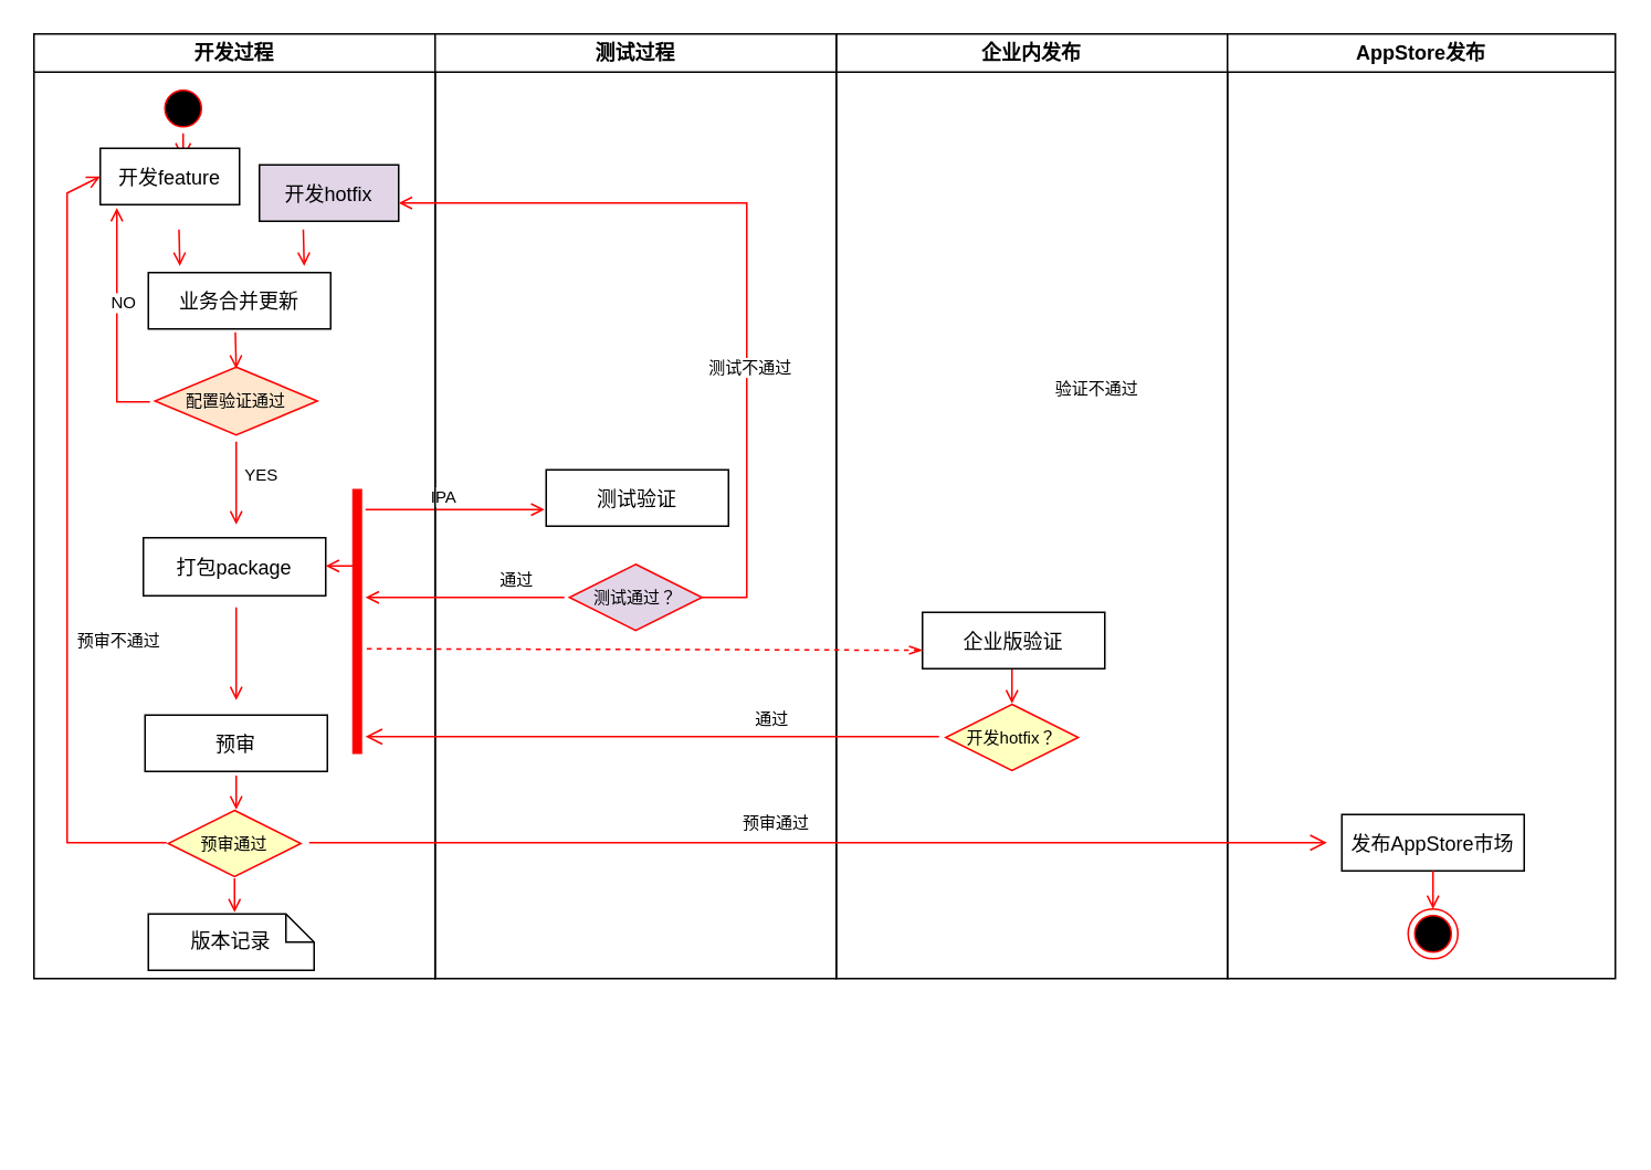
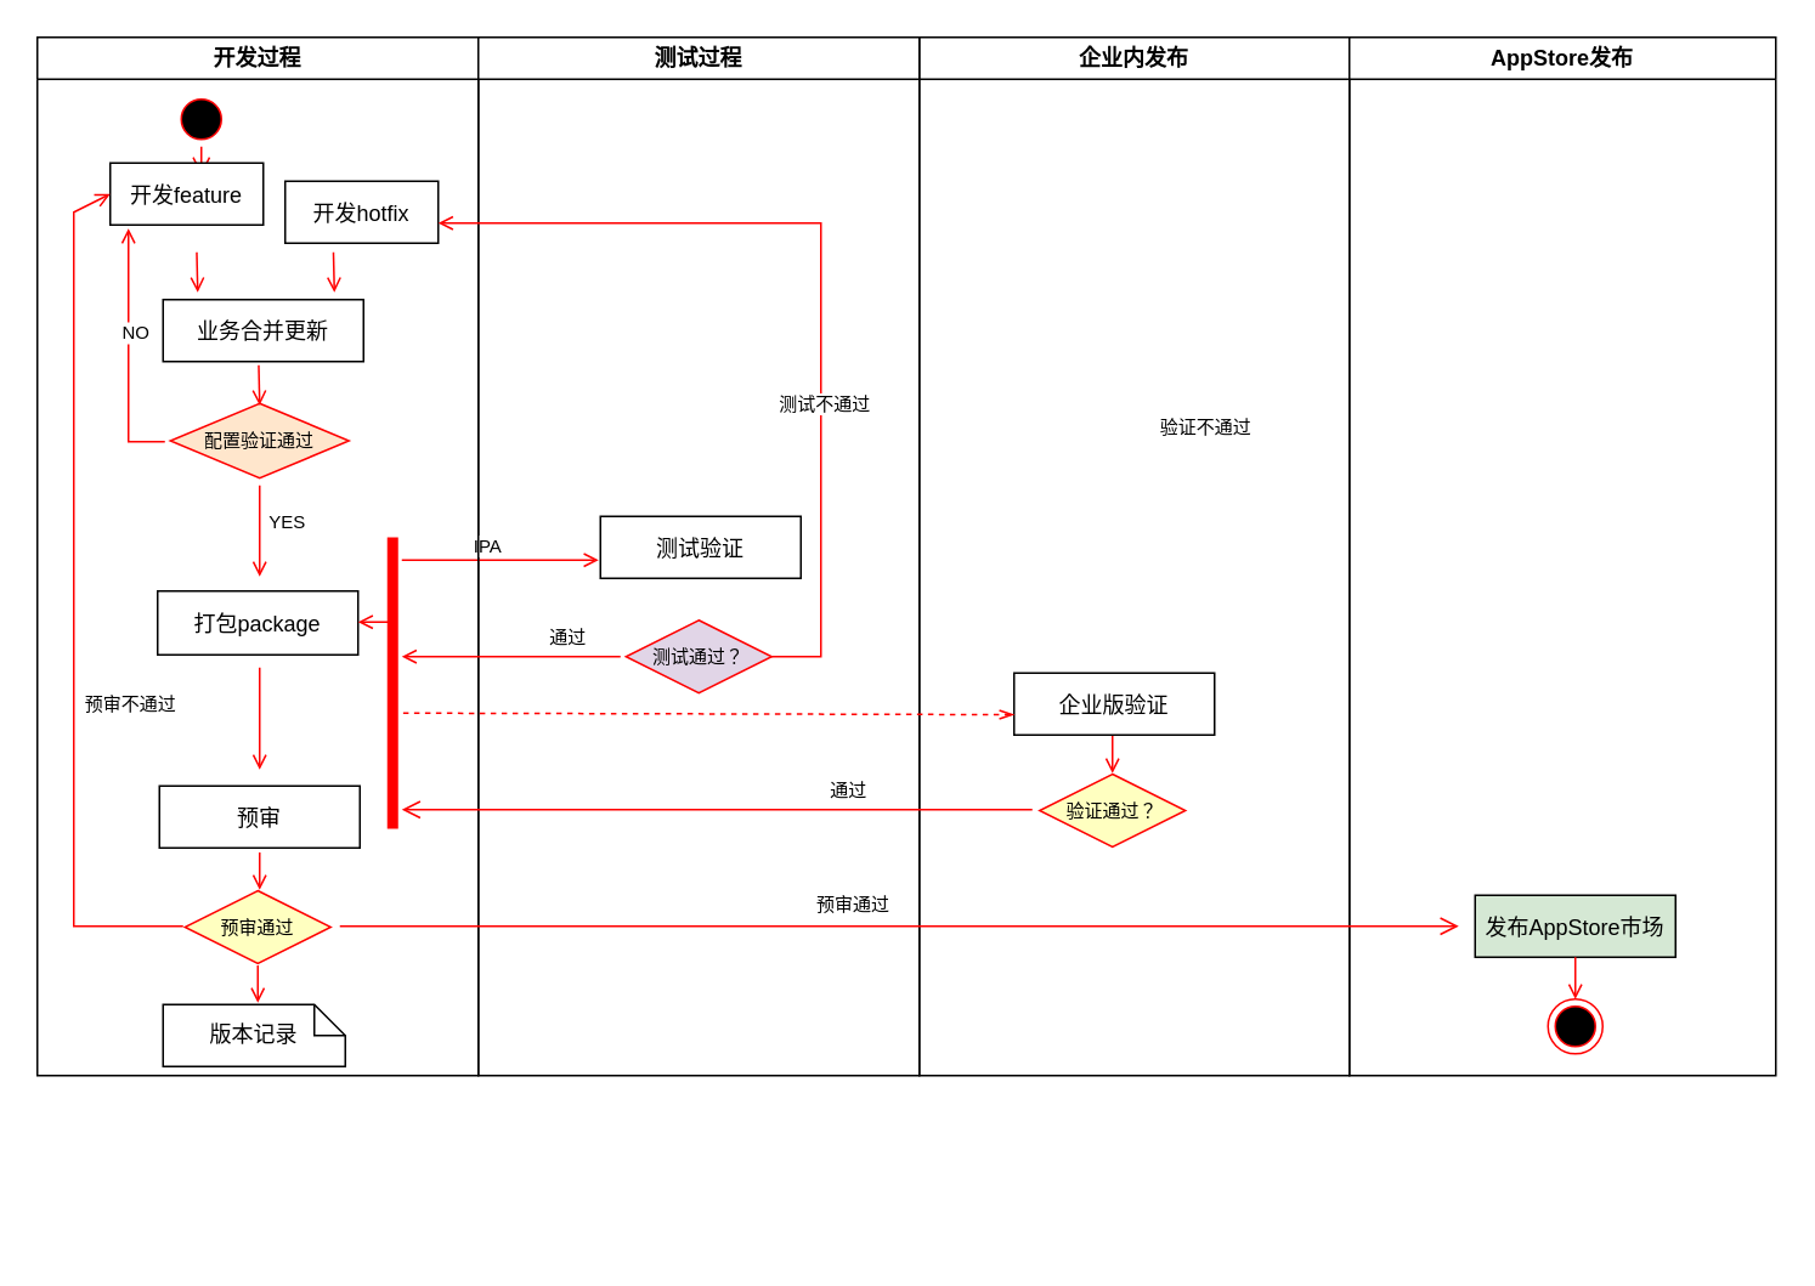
  <mxCell id="0" />
  <mxCell id="1" parent="0" />
  <mxCell id="2" value="开发过程" style="swimlane;whiteSpace=wrap" parent="1" vertex="1"><mxGeometry x="20" y="20" width="242" height="570" as="geometry" /></mxCell>
  <mxCell id="3" value="" style="ellipse;shape=startState;fillColor=#000000;strokeColor=#ff0000;" parent="2" vertex="1"><mxGeometry x="75" y="30" width="30" height="30" as="geometry" /></mxCell>
  <mxCell id="4" value="" style="edgeStyle=elbowEdgeStyle;elbow=horizontal;verticalAlign=bottom;endArrow=open;endSize=8;strokeColor=#FF0000;endFill=1;rounded=0" parent="2" edge="1"><mxGeometry x="75" y="30" as="geometry"><mxPoint x="90" y="76" as="targetPoint" /><mxPoint x="90" y="60" as="sourcePoint" /></mxGeometry></mxCell>
  <mxCell id="5" value="开发feature" style="" parent="2" vertex="1"><mxGeometry x="40" y="69" width="84" height="34" as="geometry" /></mxCell>
  <mxCell id="6" value="打包package" style="" parent="2" vertex="1"><mxGeometry x="66" y="304" width="110" height="35" as="geometry" /></mxCell>
  <mxCell id="7" value="" style="endArrow=open;strokeColor=#FF0000;endFill=1;rounded=0" parent="2" edge="1"><mxGeometry relative="1" as="geometry"><mxPoint x="87.476" y="118" as="sourcePoint" /><mxPoint x="88" y="140" as="targetPoint" /></mxGeometry></mxCell>
  <mxCell id="8" value="预审" style="" parent="2" vertex="1"><mxGeometry x="67" y="411" width="110" height="34" as="geometry" /></mxCell>
  <mxCell id="9" value="" style="endArrow=open;strokeColor=#FF0000;endFill=1;rounded=0" parent="2" edge="1"><mxGeometry relative="1" as="geometry"><mxPoint x="122" y="346" as="sourcePoint" /><mxPoint x="122" y="402" as="targetPoint" /></mxGeometry></mxCell>
  <mxCell id="10" value="" style="edgeStyle=elbowEdgeStyle;elbow=horizontal;strokeColor=#FF0000;endArrow=open;endFill=1;rounded=0;entryX=0.119;entryY=1.059;entryDx=0;entryDy=0;entryPerimeter=0;" parent="2" target="5" edge="1"><mxGeometry width="100" height="100" relative="1" as="geometry"><mxPoint x="70" y="222" as="sourcePoint" /><mxPoint x="52" y="132" as="targetPoint" /><Array as="points"><mxPoint x="50" y="172" /></Array></mxGeometry></mxCell>
  <mxCell id="11" value="NO" style="text;html=1;resizable=0;points=[];align=center;verticalAlign=middle;labelBackgroundColor=#ffffff;fontSize=10;" parent="10" vertex="1" connectable="0"><mxGeometry x="-0.256" y="-2" relative="1" as="geometry"><mxPoint x="1" y="-29.5" as="offset" /></mxGeometry></mxCell>
  <mxCell id="12" value="配置验证通过" style="rhombus;fillColor=#ffe6cc;strokeColor=#ff0000;fontSize=10;" parent="2" vertex="1"><mxGeometry x="73" y="201" width="98" height="41" as="geometry" /></mxCell>
  <mxCell id="13" value="业务合并更新" style="" parent="2" vertex="1"><mxGeometry x="69" y="144" width="110" height="34" as="geometry" /></mxCell>
- <mxCell id="14" value="开发hotfix" style="fillColor=#e1d5e7;" parent="2" vertex="1"><mxGeometry x="136" y="79" width="84" height="34" as="geometry" /></mxCell>
+ <mxCell id="14" value="开发hotfix" style="" parent="2" vertex="1"><mxGeometry x="136" y="79" width="84" height="34" as="geometry" /></mxCell>
  <mxCell id="15" value="预审通过" style="rhombus;fillColor=#ffffc0;strokeColor=#ff0000;fontSize=10;" parent="2" vertex="1"><mxGeometry x="81" y="468.5" width="80" height="40" as="geometry" /></mxCell>
  <mxCell id="16" value="版本记录" style="shape=note;whiteSpace=wrap;size=17" parent="2" vertex="1"><mxGeometry x="69" y="531" width="100" height="34" as="geometry" /></mxCell>
  <mxCell id="17" value="企业内发布" style="swimlane;whiteSpace=wrap" parent="1" vertex="1"><mxGeometry x="504" y="20" width="236" height="570" as="geometry" /></mxCell>
  <mxCell id="18" value="企业版验证" style="" parent="17" vertex="1"><mxGeometry x="52" y="349" width="110" height="34" as="geometry" /></mxCell>
- <mxCell id="19" value="开发hotfix？" style="rhombus;fillColor=#ffffc0;strokeColor=#ff0000;fontSize=10;" parent="17" vertex="1"><mxGeometry x="66" y="404.5" width="80" height="40" as="geometry" /></mxCell>
+ <mxCell id="19" value="验证通过？" style="rhombus;fillColor=#ffffc0;strokeColor=#ff0000;fontSize=10;" parent="17" vertex="1"><mxGeometry x="66" y="404.5" width="80" height="40" as="geometry" /></mxCell>
  <mxCell id="20" value="AppStore发布" style="swimlane;whiteSpace=wrap" parent="1" vertex="1"><mxGeometry x="740" y="20" width="234" height="570" as="geometry" /></mxCell>
- <mxCell id="21" value="发布AppStore市场" style="" parent="20" vertex="1"><mxGeometry x="69" y="471" width="110" height="34" as="geometry" /></mxCell>
+ <mxCell id="21" value="发布AppStore市场" style="fillColor=#d5e8d4;" parent="20" vertex="1"><mxGeometry x="69" y="471" width="110" height="34" as="geometry" /></mxCell>
  <mxCell id="22" value="" style="edgeStyle=none;strokeColor=#FF0000;endArrow=open;endFill=1;rounded=0" parent="20" edge="1"><mxGeometry width="100" height="100" relative="1" as="geometry"><mxPoint x="-130" y="383.5" as="sourcePoint" /><mxPoint x="-130" y="404" as="targetPoint" /></mxGeometry></mxCell>
  <mxCell id="23" value="" style="ellipse;shape=endState;fillColor=#000000;strokeColor=#ff0000" parent="20" vertex="1"><mxGeometry x="109" y="528" width="30" height="30" as="geometry" /></mxCell>
  <mxCell id="24" value="" style="endArrow=open;strokeColor=#FF0000;endFill=1;rounded=0" parent="20" source="21" target="23" edge="1"><mxGeometry relative="1" as="geometry" /></mxCell>
  <mxCell id="25" value="" style="endArrow=open;strokeColor=#FF0000;endFill=1;rounded=0;" parent="1" edge="1"><mxGeometry relative="1" as="geometry"><mxPoint x="220" y="307" as="sourcePoint" /><mxPoint x="328" y="307" as="targetPoint" /></mxGeometry></mxCell>
  <mxCell id="26" value="IPA" style="text;html=1;resizable=0;points=[];align=center;verticalAlign=middle;labelBackgroundColor=#ffffff;fontSize=10;" parent="25" vertex="1" connectable="0"><mxGeometry x="-0.122" y="3" relative="1" as="geometry"><mxPoint x="-1" y="-6" as="offset" /></mxGeometry></mxCell>
  <mxCell id="27" value="" style="endArrow=open;strokeColor=#FF0000;endFill=1;rounded=0" parent="1" edge="1"><mxGeometry relative="1" as="geometry"><mxPoint x="142" y="266" as="sourcePoint" /><mxPoint x="142" y="316" as="targetPoint" /></mxGeometry></mxCell>
  <mxCell id="28" value="YES" style="text;html=1;resizable=0;points=[];align=center;verticalAlign=middle;labelBackgroundColor=#ffffff;fontSize=10;" parent="27" vertex="1" connectable="0"><mxGeometry y="3" relative="1" as="geometry"><mxPoint x="11" y="-6" as="offset" /></mxGeometry></mxCell>
  <mxCell id="29" value="测试过程" style="swimlane;whiteSpace=wrap" parent="1" vertex="1"><mxGeometry x="262" y="20" width="242" height="570" as="geometry" /></mxCell>
  <mxCell id="30" value="测试验证" style="" parent="29" vertex="1"><mxGeometry x="67" y="263" width="110" height="34" as="geometry" /></mxCell>
  <mxCell id="31" value="测试通过？" style="rhombus;fillColor=#e1d5e7;strokeColor=#ff0000;fontSize=10;" parent="29" vertex="1"><mxGeometry x="81" y="320" width="80" height="40" as="geometry" /></mxCell>
  <mxCell id="32" value="" style="shape=line;strokeWidth=6;strokeColor=#ff0000;rotation=90" parent="29" vertex="1"><mxGeometry x="-127" y="347" width="160" height="15" as="geometry" /></mxCell>
  <mxCell id="33" value="通过" style="text;html=1;resizable=0;points=[];align=center;verticalAlign=middle;labelBackgroundColor=#ffffff;fontSize=10;" parent="29" vertex="1" connectable="0"><mxGeometry x="48" y="424.5" as="geometry"><mxPoint x="154" y="-12.5" as="offset" /></mxGeometry></mxCell>
  <mxCell id="34" value="" style="endArrow=open;strokeColor=#FF0000;endFill=1;rounded=0" parent="1" edge="1"><mxGeometry relative="1" as="geometry"><mxPoint x="141.476" y="200" as="sourcePoint" /><mxPoint x="142" y="222" as="targetPoint" /></mxGeometry></mxCell>
  <mxCell id="35" value="" style="edgeStyle=elbowEdgeStyle;elbow=horizontal;verticalAlign=bottom;endArrow=open;endSize=8;strokeColor=#FF0000;endFill=1;rounded=0" parent="1" edge="1"><mxGeometry x="429" y="160" as="geometry"><mxPoint x="220" y="444" as="targetPoint" /><mxPoint x="566" y="444" as="sourcePoint" /><Array as="points"><mxPoint x="384" y="684" /></Array></mxGeometry></mxCell>
  <mxCell id="36" value="" style="endArrow=open;strokeColor=#FF0000;endFill=1;rounded=0;" parent="1" edge="1"><mxGeometry relative="1" as="geometry"><mxPoint x="340" y="360" as="sourcePoint" /><mxPoint x="220" y="360" as="targetPoint" /><Array as="points"><mxPoint x="320" y="360" /></Array></mxGeometry></mxCell>
  <mxCell id="37" value="" style="endArrow=open;strokeColor=#FF0000;endFill=1;rounded=0;exitX=1;exitY=0.5;exitDx=0;exitDy=0;" parent="1" source="31" edge="1"><mxGeometry relative="1" as="geometry"><mxPoint x="240" y="122" as="targetPoint" /><Array as="points"><mxPoint x="450" y="360" /><mxPoint x="450" y="122" /></Array></mxGeometry></mxCell>
  <mxCell id="38" value="测试不通过" style="text;html=1;resizable=0;points=[];align=center;verticalAlign=middle;labelBackgroundColor=#ffffff;fontSize=10;" parent="37" vertex="1" connectable="0"><mxGeometry x="-0.297" y="-1" relative="1" as="geometry"><mxPoint as="offset" /></mxGeometry></mxCell>
  <mxCell id="39" value="" style="endArrow=open;strokeColor=#FF0000;endFill=1;rounded=0" parent="1" edge="1"><mxGeometry relative="1" as="geometry"><mxPoint x="182.476" y="138" as="sourcePoint" /><mxPoint x="183" y="160" as="targetPoint" /></mxGeometry></mxCell>
  <mxCell id="40" value="" style="endArrow=none;strokeColor=#FF0000;endFill=0;rounded=0;dashed=1;startArrow=openThin;startFill=0;" parent="1" edge="1"><mxGeometry relative="1" as="geometry"><mxPoint x="556" y="391.859" as="sourcePoint" /><mxPoint x="220" y="391" as="targetPoint" /></mxGeometry></mxCell>
  <mxCell id="41" value="" style="edgeStyle=elbowEdgeStyle;elbow=horizontal;strokeColor=#FF0000;endArrow=open;endFill=1;rounded=0;entryX=1;entryY=0.75;entryDx=0;entryDy=0;" parent="1" edge="1"><mxGeometry width="100" height="100" relative="1" as="geometry"><mxPoint x="214" y="341" as="sourcePoint" /><mxPoint x="196" y="341" as="targetPoint" /><Array as="points" /></mxGeometry></mxCell>
  <mxCell id="42" value="通过" style="text;html=1;resizable=0;points=[];align=center;verticalAlign=middle;labelBackgroundColor=#ffffff;fontSize=10;" parent="41" vertex="1" connectable="0"><mxGeometry x="-0.811" y="-1" relative="1" as="geometry"><mxPoint x="98" y="8" as="offset" /></mxGeometry></mxCell>
  <mxCell id="43" value="" style="edgeStyle=elbowEdgeStyle;elbow=horizontal;verticalAlign=bottom;endArrow=open;endSize=8;strokeColor=#FF0000;endFill=1;rounded=0" parent="1" edge="1"><mxGeometry x="604" y="174" as="geometry"><mxPoint x="800" y="508" as="targetPoint" /><mxPoint x="186" y="508" as="sourcePoint" /></mxGeometry></mxCell>
  <mxCell id="44" value="" style="endArrow=open;strokeColor=#FF0000;endFill=1;rounded=0;entryX=0;entryY=0.5;entryDx=0;entryDy=0;" parent="1" target="5" edge="1"><mxGeometry relative="1" as="geometry"><mxPoint x="100" y="508" as="sourcePoint" /><mxPoint x="50" y="118" as="targetPoint" /><Array as="points"><mxPoint x="40" y="508" /><mxPoint x="40" y="116" /></Array></mxGeometry></mxCell>
  <mxCell id="45" value="预审不通过" style="text;html=1;resizable=0;points=[];align=center;verticalAlign=middle;labelBackgroundColor=#ffffff;fontSize=10;" parent="44" vertex="1" connectable="0"><mxGeometry x="-0.241" y="-2" relative="1" as="geometry"><mxPoint x="28" y="-3" as="offset" /></mxGeometry></mxCell>
  <mxCell id="46" value="验证不通过" style="text;html=1;resizable=0;points=[];align=center;verticalAlign=middle;labelBackgroundColor=#ffffff;fontSize=10;" parent="1" vertex="1" connectable="0"><mxGeometry x="660" y="233" as="geometry"><mxPoint as="offset" /></mxGeometry></mxCell>
  <mxCell id="47" value="" style="edgeStyle=none;strokeColor=#FF0000;endArrow=open;endFill=1;rounded=0" parent="1" edge="1"><mxGeometry width="100" height="100" relative="1" as="geometry"><mxPoint x="142" y="467.5" as="sourcePoint" /><mxPoint x="142" y="488" as="targetPoint" /></mxGeometry></mxCell>
  <mxCell id="48" value="" style="edgeStyle=none;strokeColor=#FF0000;endArrow=open;endFill=1;rounded=0" parent="1" edge="1"><mxGeometry width="100" height="100" relative="1" as="geometry"><mxPoint x="141" y="529.5" as="sourcePoint" /><mxPoint x="141" y="550" as="targetPoint" /></mxGeometry></mxCell>
  <mxCell id="49" value="预审通过" style="text;html=1;resizable=0;points=[];autosize=1;align=left;verticalAlign=top;spacingTop=-4;fontSize=10;" parent="1" vertex="1"><mxGeometry x="446" y="488" width="60" height="10" as="geometry" /></mxCell>
